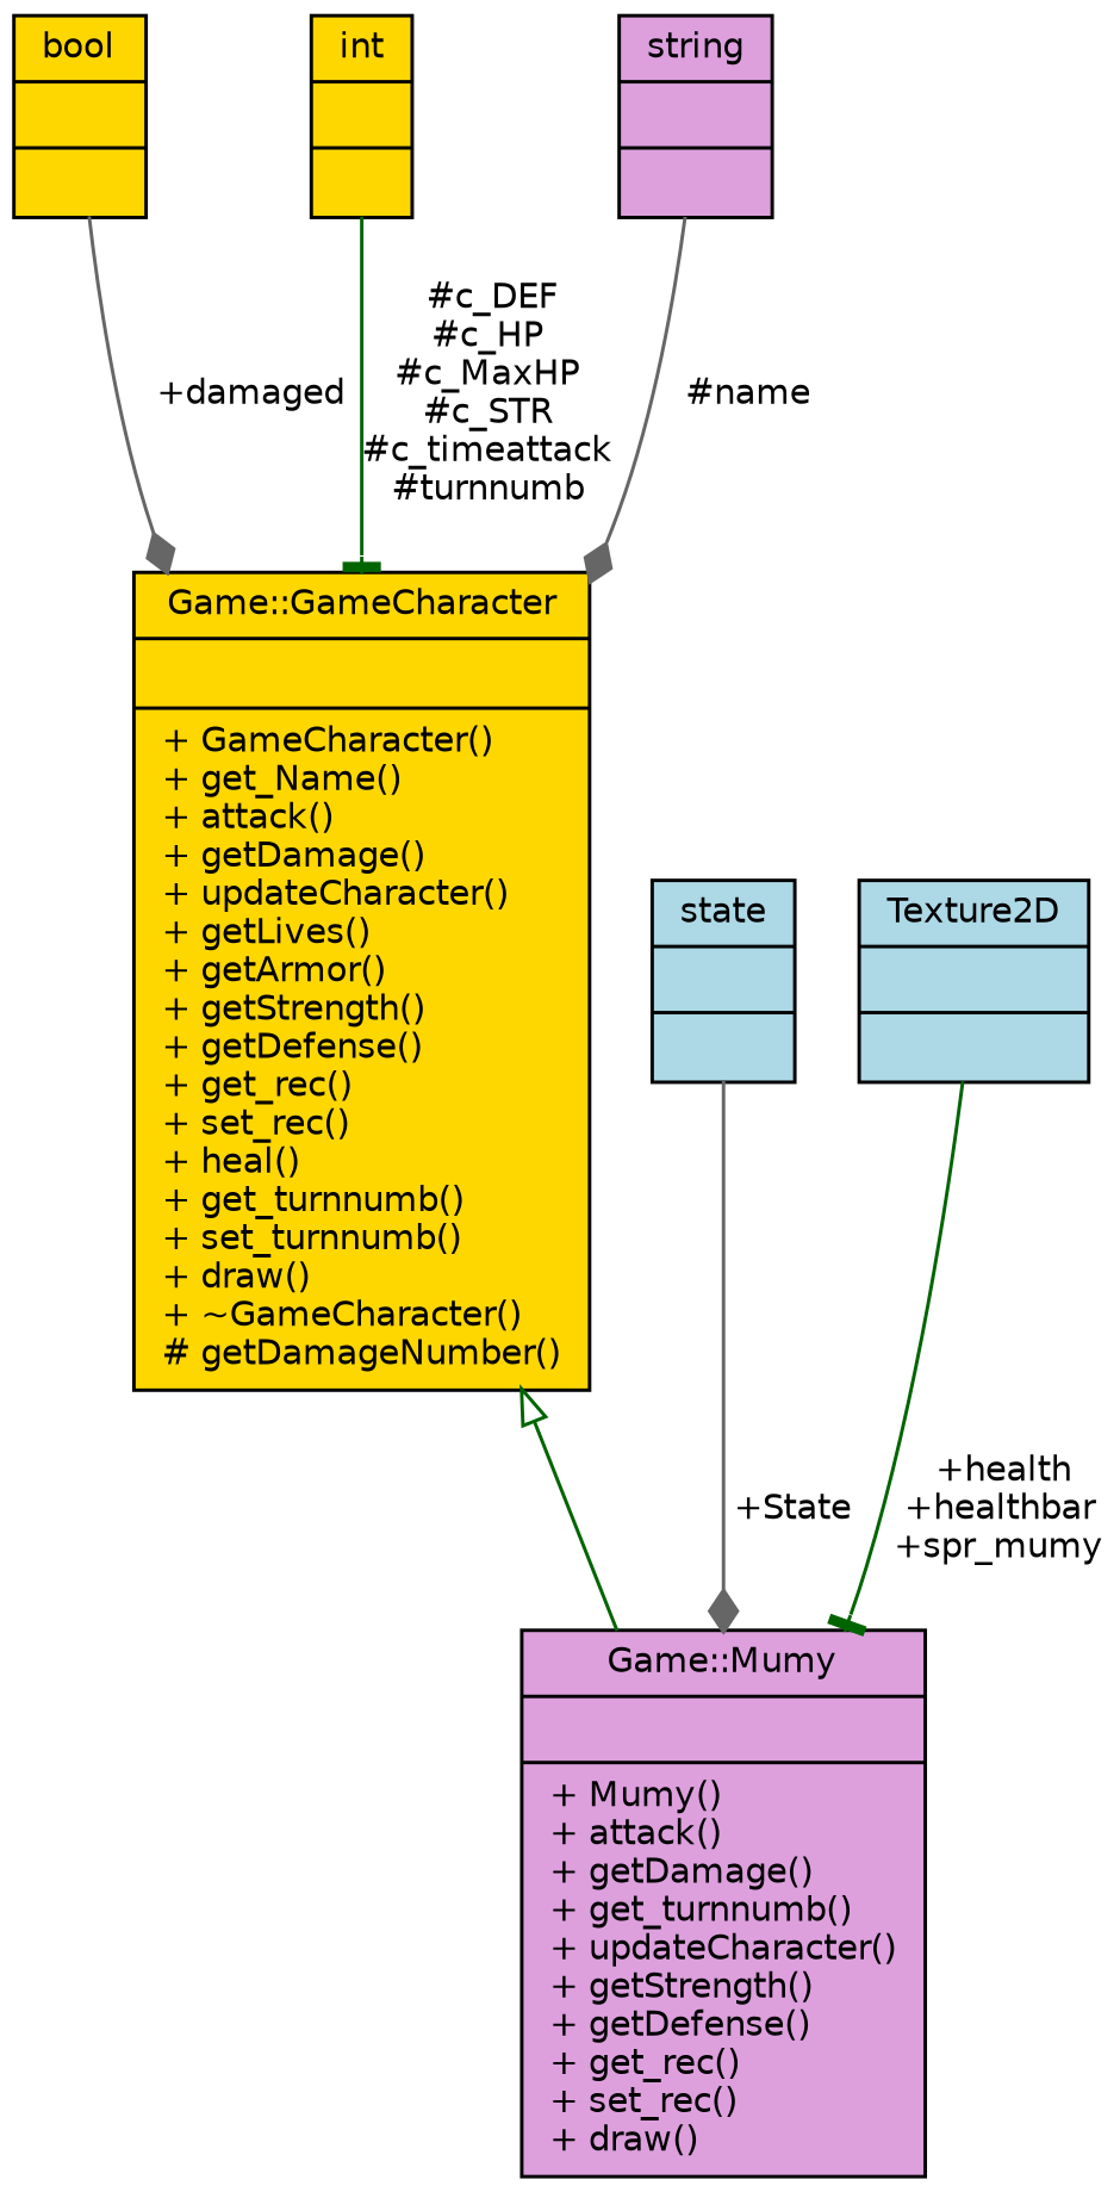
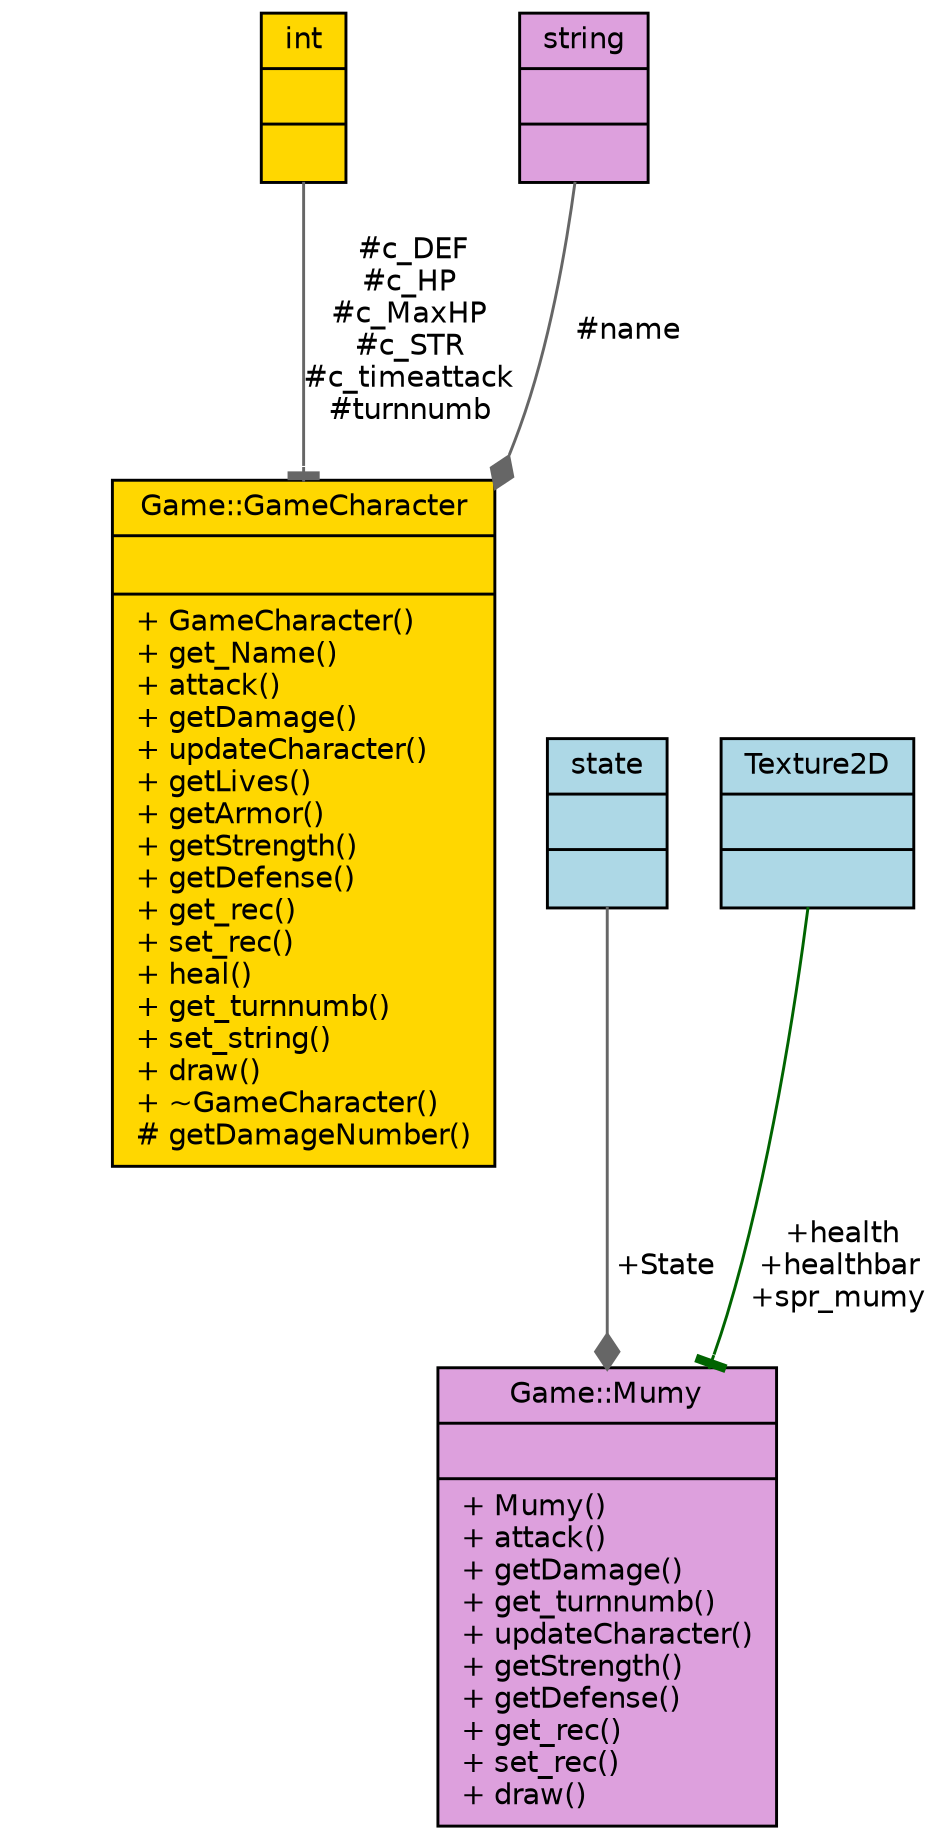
  digraph {
    node [color=black fillcolor=gold fontname=Helvetica fontsize=10 shape=record style=filled]
    edge [color=gray40 fontname=Helvetica fontsize=10 labelfontname=Helvetica labelfontsize=10 style=solid arrowhead=diamond]
    n1 [fillcolor=plum fontcolor=black height=0.2 label="{Game::Mumy\n||+ Mumy()\l+ attack()\l+ getDamage()\l+ get_turnnumb()\l+ updateCharacter()\l+ getStrength()\l+ getDefense()\l+ get_rec()\l+ set_rec()\l+ draw()\l}" width=0.4]
-   n2 [height=0.2 label="{Game::GameCharacter\n||+ GameCharacter()\l+ get_Name()\l+ attack()\l+ getDamage()\l+ updateCharacter()\l+ getLives()\l+ getArmor()\l+ getStrength()\l+ getDefense()\l+ get_rec()\l+ set_rec()\l+ heal()\l+ get_turnnumb()\l+ set_turnnumb()\l+ draw()\l+ ~GameCharacter()\l# getDamageNumber()\l}" width=0.4]
-   n3 [height=0.2 label="{bool\n||}" width=0.4]
+   n2 [height=0.2 label="{Game::GameCharacter\n||+ GameCharacter()\l+ get_Name()\l+ attack()\l+ getDamage()\l+ updateCharacter()\l+ getLives()\l+ getArmor()\l+ getStrength()\l+ getDefense()\l+ get_rec()\l+ set_rec()\l+ heal()\l+ get_turnnumb()\l+ set_string()\l+ draw()\l+ ~GameCharacter()\l# getDamageNumber()\l}" width=0.4]
    n4 [height=0.2 label="{int\n||}" width=0.4]
    n5 [fillcolor=plum height=0.2 label="{string\n||}" width=0.4]
    n6 [fillcolor=lightblue height=0.2 label="{state\n||}" width=0.4]
    n7 [fillcolor=lightblue height=0.2 label="{Texture2D\n||}" width=0.4]
-   n2 -> n1 [arrowtail=onormal color=darkgreen dir=back arrowhead=""]
-   n3 -> n2 [label=" +damaged"]
-   n4 -> n2 [arrowhead=tee color=darkgreen label=" #c_DEF\n#c_HP\n#c_MaxHP\n#c_STR\n#c_timeattack\n#turnnumb"]
+   n4 -> n2 [arrowhead=tee label=" #c_DEF\n#c_HP\n#c_MaxHP\n#c_STR\n#c_timeattack\n#turnnumb"]
    n5 -> n2 [label=" #name"]
    n6 -> n1 [label=" +State"]
    n7 -> n1 [arrowhead=tee color=darkgreen label=" +health\n+healthbar\n+spr_mumy"]
  }
